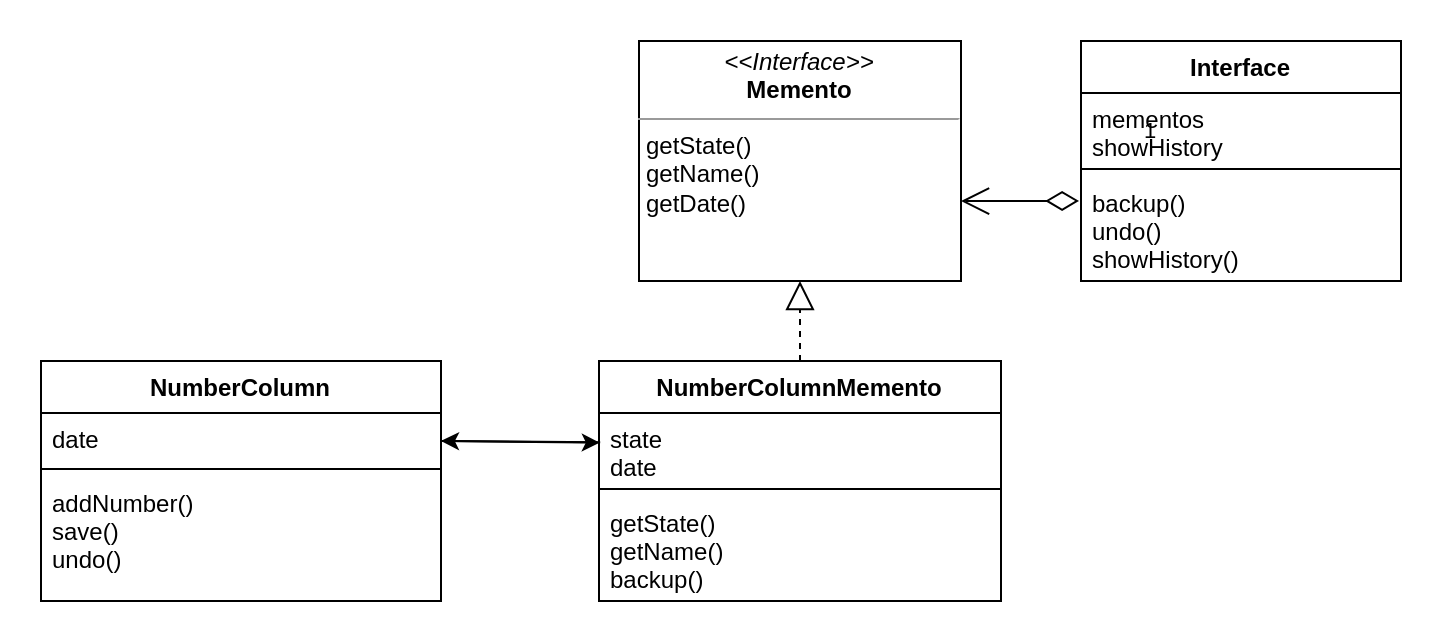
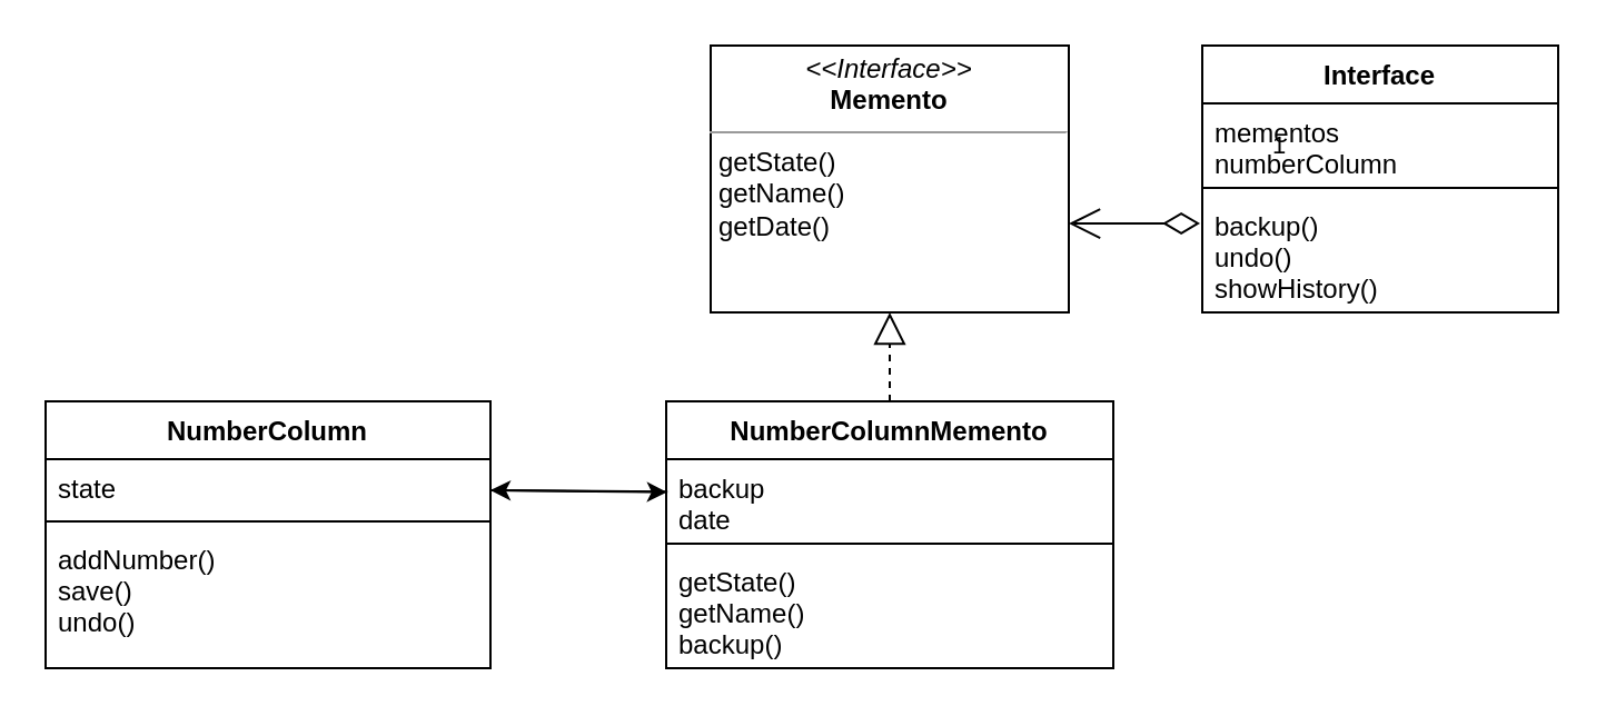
  <mxCell id="0" />
  <mxCell id="1" parent="0" />
  <mxCell id="2" value="1" style="endArrow=open;html=1;endSize=12;startArrow=diamondThin;startSize=14;startFill=0;edgeStyle=orthogonalEdgeStyle;align=left;verticalAlign=bottom;rounded=0;exitX=-0.006;exitY=0.23;exitDx=0;exitDy=0;exitPerimeter=0;entryX=1;entryY=0.667;entryDx=0;entryDy=0;entryPerimeter=0;" edge="1" parent="1" source="15" target="7"><mxGeometry x="-1" y="-40" relative="1" as="geometry"><mxPoint x="480" y="160" as="sourcePoint" /><mxPoint x="640" y="160" as="targetPoint" /><mxPoint x="31" y="14" as="offset" /></mxGeometry></mxCell>
  <mxCell id="3" value="NumberColumn" style="swimlane;fontStyle=1;align=center;verticalAlign=top;childLayout=stackLayout;horizontal=1;startSize=26;horizontalStack=0;resizeParent=1;resizeParentMax=0;resizeLast=0;collapsible=1;marginBottom=0;" parent="1" vertex="1"><mxGeometry x="20" y="180" width="200" height="120" as="geometry" /></mxCell>
- <mxCell id="4" value="date" style="text;strokeColor=none;fillColor=none;align=left;verticalAlign=top;spacingLeft=4;spacingRight=4;overflow=hidden;rotatable=0;points=[[0,0.5],[1,0.5]];portConstraint=eastwest;" parent="3" vertex="1"><mxGeometry y="26" width="200" height="24" as="geometry" /></mxCell>
+ <mxCell id="4" value="state" style="text;strokeColor=none;fillColor=none;align=left;verticalAlign=top;spacingLeft=4;spacingRight=4;overflow=hidden;rotatable=0;points=[[0,0.5],[1,0.5]];portConstraint=eastwest;" parent="3" vertex="1"><mxGeometry y="26" width="200" height="24" as="geometry" /></mxCell>
  <mxCell id="5" value="" style="line;strokeWidth=1;fillColor=none;align=left;verticalAlign=middle;spacingTop=-1;spacingLeft=3;spacingRight=3;rotatable=0;labelPosition=right;points=[];portConstraint=eastwest;" parent="3" vertex="1"><mxGeometry y="50" width="200" height="8" as="geometry" /></mxCell>
  <mxCell id="6" value="addNumber()&#10;save()&#10;undo()&#10;" style="text;strokeColor=none;fillColor=none;align=left;verticalAlign=top;spacingLeft=4;spacingRight=4;overflow=hidden;rotatable=0;points=[[0,0.5],[1,0.5]];portConstraint=eastwest;" parent="3" vertex="1"><mxGeometry y="58" width="200" height="62" as="geometry" /></mxCell>
  <mxCell id="7" value="&lt;p style=&quot;margin:0px;margin-top:4px;text-align:center;&quot;&gt;&lt;i&gt;&amp;lt;&amp;lt;Interface&amp;gt;&amp;gt;&lt;/i&gt;&lt;br&gt;&lt;b&gt;Memento&lt;/b&gt;&lt;/p&gt;&lt;hr size=&quot;1&quot;&gt;&lt;p style=&quot;margin:0px;margin-left:4px;&quot;&gt;getState()&lt;/p&gt;&lt;p style=&quot;margin:0px;margin-left:4px;&quot;&gt;getName()&lt;/p&gt;&lt;p style=&quot;margin:0px;margin-left:4px;&quot;&gt;getDate()&lt;br&gt;&lt;br&gt;&lt;/p&gt;" style="verticalAlign=top;align=left;overflow=fill;fontSize=12;fontFamily=Helvetica;html=1;" parent="1" vertex="1"><mxGeometry x="319" y="20" width="161" height="120" as="geometry" /></mxCell>
  <mxCell id="8" value="NumberColumnMemento" style="swimlane;fontStyle=1;align=center;verticalAlign=top;childLayout=stackLayout;horizontal=1;startSize=26;horizontalStack=0;resizeParent=1;resizeParentMax=0;resizeLast=0;collapsible=1;marginBottom=0;" parent="1" vertex="1"><mxGeometry x="299" y="180" width="201" height="120" as="geometry" /></mxCell>
- <mxCell id="9" value="state&#10;date" style="text;strokeColor=none;fillColor=none;align=left;verticalAlign=top;spacingLeft=4;spacingRight=4;overflow=hidden;rotatable=0;points=[[0,0.5],[1,0.5]];portConstraint=eastwest;" parent="8" vertex="1"><mxGeometry y="26" width="201" height="34" as="geometry" /></mxCell>
+ <mxCell id="9" value="backup&#10;date" style="text;strokeColor=none;fillColor=none;align=left;verticalAlign=top;spacingLeft=4;spacingRight=4;overflow=hidden;rotatable=0;points=[[0,0.5],[1,0.5]];portConstraint=eastwest;" parent="8" vertex="1"><mxGeometry y="26" width="201" height="34" as="geometry" /></mxCell>
  <mxCell id="10" value="" style="line;strokeWidth=1;fillColor=none;align=left;verticalAlign=middle;spacingTop=-1;spacingLeft=3;spacingRight=3;rotatable=0;labelPosition=right;points=[];portConstraint=eastwest;" parent="8" vertex="1"><mxGeometry y="60" width="201" height="8" as="geometry" /></mxCell>
  <mxCell id="11" value="getState()&#10;getName()&#10;backup()" style="text;strokeColor=none;fillColor=none;align=left;verticalAlign=top;spacingLeft=4;spacingRight=4;overflow=hidden;rotatable=0;points=[[0,0.5],[1,0.5]];portConstraint=eastwest;" parent="8" vertex="1"><mxGeometry y="68" width="201" height="52" as="geometry" /></mxCell>
  <mxCell id="12" value="Interface" style="swimlane;fontStyle=1;align=center;verticalAlign=top;childLayout=stackLayout;horizontal=1;startSize=26;horizontalStack=0;resizeParent=1;resizeParentMax=0;resizeLast=0;collapsible=1;marginBottom=0;" parent="1" vertex="1"><mxGeometry x="540" y="20" width="160" height="120" as="geometry" /></mxCell>
- <mxCell id="13" value="mementos&#10;showHistory" style="text;strokeColor=none;fillColor=none;align=left;verticalAlign=top;spacingLeft=4;spacingRight=4;overflow=hidden;rotatable=0;points=[[0,0.5],[1,0.5]];portConstraint=eastwest;" parent="12" vertex="1"><mxGeometry y="26" width="160" height="34" as="geometry" /></mxCell>
+ <mxCell id="13" value="mementos&#10;numberColumn" style="text;strokeColor=none;fillColor=none;align=left;verticalAlign=top;spacingLeft=4;spacingRight=4;overflow=hidden;rotatable=0;points=[[0,0.5],[1,0.5]];portConstraint=eastwest;" parent="12" vertex="1"><mxGeometry y="26" width="160" height="34" as="geometry" /></mxCell>
  <mxCell id="14" value="" style="line;strokeWidth=1;fillColor=none;align=left;verticalAlign=middle;spacingTop=-1;spacingLeft=3;spacingRight=3;rotatable=0;labelPosition=right;points=[];portConstraint=eastwest;" parent="12" vertex="1"><mxGeometry y="60" width="160" height="8" as="geometry" /></mxCell>
  <mxCell id="15" value="backup()&#10;undo()&#10;showHistory()&#10;" style="text;strokeColor=none;fillColor=none;align=left;verticalAlign=top;spacingLeft=4;spacingRight=4;overflow=hidden;rotatable=0;points=[[0,0.5],[1,0.5]];portConstraint=eastwest;" parent="12" vertex="1"><mxGeometry y="68" width="160" height="52" as="geometry" /></mxCell>
  <mxCell id="16" value="" style="endArrow=block;dashed=1;endFill=0;endSize=12;html=1;rounded=0;exitX=0.5;exitY=0;exitDx=0;exitDy=0;entryX=0.5;entryY=1;entryDx=0;entryDy=0;" parent="1" source="8" target="7" edge="1"><mxGeometry width="160" relative="1" as="geometry"><mxPoint x="450" y="320" as="sourcePoint" /><mxPoint x="610" y="320" as="targetPoint" /></mxGeometry></mxCell>
  <mxCell id="17" value="" style="endArrow=classic;html=1;rounded=0;entryX=0.002;entryY=0.437;entryDx=0;entryDy=0;entryPerimeter=0;" parent="1" target="9" edge="1"><mxGeometry width="50" height="50" relative="1" as="geometry"><mxPoint x="220" y="220" as="sourcePoint" /><mxPoint x="420" y="180" as="targetPoint" /></mxGeometry></mxCell>
  <mxCell id="18" value="" style="endArrow=classic;html=1;rounded=0;exitX=0.003;exitY=0.431;exitDx=0;exitDy=0;exitPerimeter=0;" edge="1" parent="1" source="9"><mxGeometry width="50" height="50" relative="1" as="geometry"><mxPoint x="270" y="238" as="sourcePoint" /><mxPoint x="220" y="220" as="targetPoint" /></mxGeometry></mxCell>
